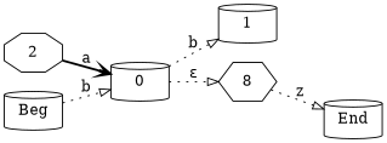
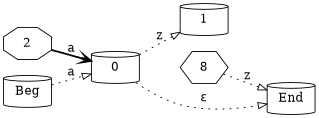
  digraph {
    fontname=Helvetica
    labelloc=t
    rankdir=LR
    node [shape=cylinder]
    edge [arrowhead=onormal arrowtail=dot style=dotted]
    0
    1
    n3 [label=8 shape=hexagon]
    n4 [label=End]
    2 [shape=octagon]
    n6 [label=Beg]
-   0 -> 1 [label=b]
-   0 -> n3 [label=<&epsilon;>]
+   0 -> 1 [label=z]
+   0 -> n4 [label=<&epsilon;>]
    n3 -> n4 [label=z]
    2 -> 0 [arrowhead=vee label=a style=bold]
-   n6 -> 0 [label=b]
+   n6 -> 0 [label=a]
  }
